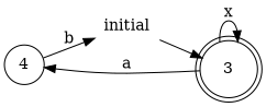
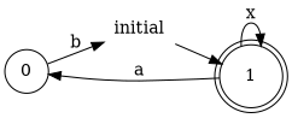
  digraph {
    rankdir=LR
-   0 [shape=circle label=4]
+   0 [shape=circle]
    initial [shape=plaintext]
-   1 [shape=doublecircle label=3]
+   1 [shape=doublecircle]
    0 -> initial [label=b]
    initial -> 1
    1 -> 0 [label=a]
    1 -> 1 [label=x]
  }
